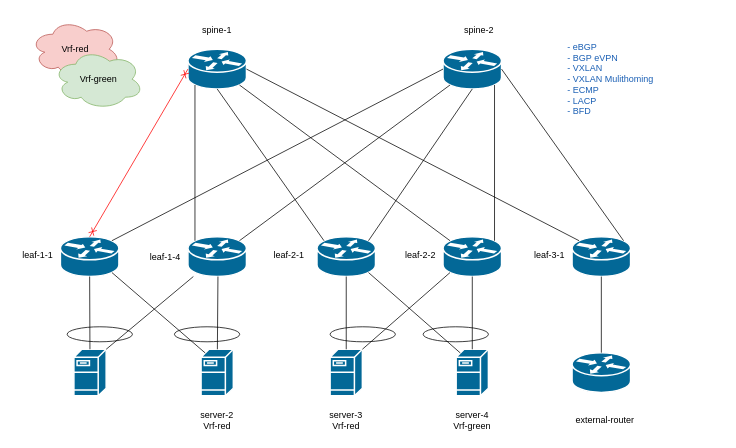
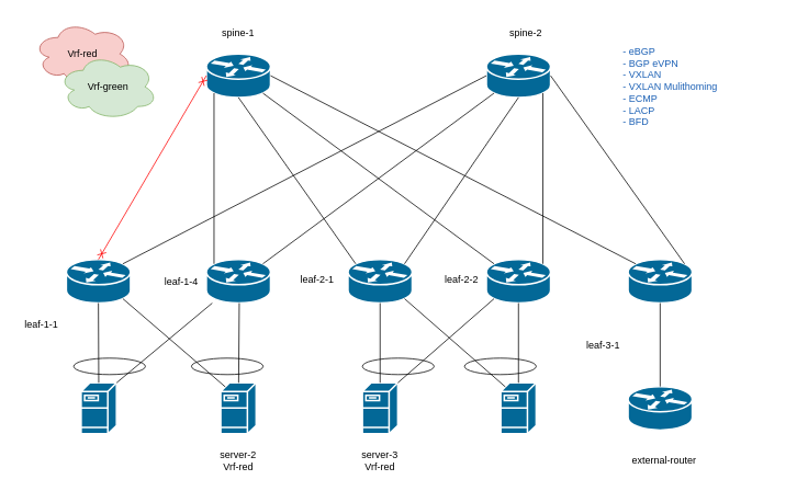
  <mxCell id="0" />
  <mxCell id="1" parent="0" />
  <mxCell id="2" value="" style="shape=mxgraph.cisco.routers.router;sketch=0;html=1;pointerEvents=1;dashed=0;fillColor=#036897;strokeColor=#ffffff;strokeWidth=2;verticalLabelPosition=bottom;verticalAlign=top;align=center;outlineConnect=0;" parent="1" vertex="1"><mxGeometry x="80" y="315" width="78" height="53" as="geometry" /></mxCell>
  <mxCell id="3" value="" style="shape=mxgraph.cisco.routers.router;sketch=0;html=1;pointerEvents=1;dashed=0;fillColor=#036897;strokeColor=#ffffff;strokeWidth=2;verticalLabelPosition=bottom;verticalAlign=top;align=center;outlineConnect=0;" parent="1" vertex="1"><mxGeometry x="250" y="65" width="78" height="53" as="geometry" /></mxCell>
  <mxCell id="4" value="" style="shape=mxgraph.cisco.routers.router;sketch=0;html=1;pointerEvents=1;dashed=0;fillColor=#036897;strokeColor=#ffffff;strokeWidth=2;verticalLabelPosition=bottom;verticalAlign=top;align=center;outlineConnect=0;" parent="1" vertex="1"><mxGeometry x="250" y="315" width="78" height="53" as="geometry" /></mxCell>
  <mxCell id="5" value="" style="shape=mxgraph.cisco.routers.router;sketch=0;html=1;pointerEvents=1;dashed=0;fillColor=#036897;strokeColor=#ffffff;strokeWidth=2;verticalLabelPosition=bottom;verticalAlign=top;align=center;outlineConnect=0;" parent="1" vertex="1"><mxGeometry x="422" y="315" width="78" height="53" as="geometry" /></mxCell>
  <mxCell id="6" value="" style="shape=mxgraph.cisco.routers.router;sketch=0;html=1;pointerEvents=1;dashed=0;fillColor=#036897;strokeColor=#ffffff;strokeWidth=2;verticalLabelPosition=bottom;verticalAlign=top;align=center;outlineConnect=0;" parent="1" vertex="1"><mxGeometry x="590" y="65" width="78" height="53" as="geometry" /></mxCell>
  <mxCell id="7" value="" style="endArrow=cross;html=1;rounded=0;entryX=0;entryY=0.5;entryDx=0;entryDy=0;entryPerimeter=0;exitX=0.5;exitY=0;exitDx=0;exitDy=0;exitPerimeter=0;startArrow=cross;startFill=0;endFill=0;strokeColor=#FF0000;" parent="1" source="2" target="3" edge="1"><mxGeometry width="50" height="50" relative="1" as="geometry"><mxPoint x="390" y="415" as="sourcePoint" /><mxPoint x="440" y="365" as="targetPoint" /></mxGeometry></mxCell>
  <mxCell id="8" value="" style="endArrow=none;html=1;rounded=0;entryX=0.12;entryY=0.9;entryDx=0;entryDy=0;entryPerimeter=0;exitX=0.88;exitY=0.1;exitDx=0;exitDy=0;exitPerimeter=0;" parent="1" source="4" edge="1" target="6"><mxGeometry width="50" height="50" relative="1" as="geometry"><mxPoint x="350" y="275" as="sourcePoint" /><mxPoint x="521" y="101" as="targetPoint" /></mxGeometry></mxCell>
  <mxCell id="9" value="" style="endArrow=none;html=1;rounded=0;entryX=0.12;entryY=0.9;entryDx=0;entryDy=0;entryPerimeter=0;startArrow=none;startFill=0;exitX=0.12;exitY=0.1;exitDx=0;exitDy=0;exitPerimeter=0;" parent="1" source="4" target="3" edge="1"><mxGeometry width="50" height="50" relative="1" as="geometry"><mxPoint x="220" y="315" as="sourcePoint" /><mxPoint x="279" y="111" as="targetPoint" /></mxGeometry></mxCell>
  <mxCell id="10" value="" style="endArrow=none;html=1;rounded=0;entryX=0.5;entryY=1;entryDx=0;entryDy=0;entryPerimeter=0;exitX=0.88;exitY=0.1;exitDx=0;exitDy=0;exitPerimeter=0;" parent="1" edge="1" target="6" source="5"><mxGeometry width="50" height="50" relative="1" as="geometry"><mxPoint x="656" y="222" as="sourcePoint" /><mxPoint x="570" y="98" as="targetPoint" /></mxGeometry></mxCell>
  <mxCell id="11" value="" style="endArrow=none;html=1;rounded=0;exitX=0.88;exitY=0.1;exitDx=0;exitDy=0;exitPerimeter=0;entryX=0;entryY=0.5;entryDx=0;entryDy=0;entryPerimeter=0;startArrow=none;startFill=0;endFill=0;strokeColor=#000000;" parent="1" source="2" target="6" edge="1"><mxGeometry width="50" height="50" relative="1" as="geometry"><mxPoint x="390" y="415" as="sourcePoint" /><mxPoint x="480" y="85" as="targetPoint" /></mxGeometry></mxCell>
  <mxCell id="12" value="" style="endArrow=none;html=1;rounded=0;exitX=0.12;exitY=0.1;exitDx=0;exitDy=0;exitPerimeter=0;entryX=0.5;entryY=1;entryDx=0;entryDy=0;entryPerimeter=0;" parent="1" source="5" target="3" edge="1"><mxGeometry width="50" height="50" relative="1" as="geometry"><mxPoint x="219" y="240" as="sourcePoint" /><mxPoint x="510" y="107" as="targetPoint" /></mxGeometry></mxCell>
  <mxCell id="13" value="" style="shape=mxgraph.cisco.routers.router;sketch=0;html=1;pointerEvents=1;dashed=0;fillColor=#036897;strokeColor=#ffffff;strokeWidth=2;verticalLabelPosition=bottom;verticalAlign=top;align=center;outlineConnect=0;" vertex="1" parent="1"><mxGeometry x="762" y="315" width="78" height="53" as="geometry" /></mxCell>
  <mxCell id="14" value="" style="shape=mxgraph.cisco.routers.router;sketch=0;html=1;pointerEvents=1;dashed=0;fillColor=#036897;strokeColor=#ffffff;strokeWidth=2;verticalLabelPosition=bottom;verticalAlign=top;align=center;outlineConnect=0;" vertex="1" parent="1"><mxGeometry x="590" y="315" width="78" height="53" as="geometry" /></mxCell>
  <mxCell id="15" value="" style="endArrow=none;html=1;rounded=0;entryX=0.88;entryY=0.9;entryDx=0;entryDy=0;entryPerimeter=0;exitX=0.12;exitY=0.1;exitDx=0;exitDy=0;exitPerimeter=0;" edge="1" parent="1" source="14" target="3"><mxGeometry width="50" height="50" relative="1" as="geometry"><mxPoint x="600" y="265" as="sourcePoint" /><mxPoint x="710" y="365" as="targetPoint" /></mxGeometry></mxCell>
  <mxCell id="16" value="" style="endArrow=none;html=1;rounded=0;exitX=1;exitY=0.5;exitDx=0;exitDy=0;exitPerimeter=0;entryX=0.12;entryY=0.1;entryDx=0;entryDy=0;entryPerimeter=0;" edge="1" parent="1" source="3" target="13"><mxGeometry width="50" height="50" relative="1" as="geometry"><mxPoint x="660" y="415" as="sourcePoint" /><mxPoint x="710" y="365" as="targetPoint" /></mxGeometry></mxCell>
  <mxCell id="17" value="" style="endArrow=none;html=1;rounded=0;exitX=0.88;exitY=0.1;exitDx=0;exitDy=0;exitPerimeter=0;entryX=0.88;entryY=0.9;entryDx=0;entryDy=0;entryPerimeter=0;" edge="1" parent="1" source="14" target="6"><mxGeometry width="50" height="50" relative="1" as="geometry"><mxPoint x="660" y="415" as="sourcePoint" /><mxPoint x="600" y="105" as="targetPoint" /></mxGeometry></mxCell>
  <mxCell id="18" value="" style="endArrow=none;html=1;rounded=0;exitX=0.88;exitY=0.1;exitDx=0;exitDy=0;exitPerimeter=0;entryX=1;entryY=0.5;entryDx=0;entryDy=0;entryPerimeter=0;" edge="1" parent="1" source="13" target="6"><mxGeometry width="50" height="50" relative="1" as="geometry"><mxPoint x="840" y="305" as="sourcePoint" /><mxPoint x="970" y="85" as="targetPoint" /></mxGeometry></mxCell>
  <mxCell id="19" value="&lt;div&gt;spine-1&lt;/div&gt;" style="text;html=1;align=center;verticalAlign=middle;whiteSpace=wrap;rounded=0;" vertex="1" parent="1"><mxGeometry x="259" y="25" width="60" height="30" as="geometry" /></mxCell>
  <mxCell id="20" value="&lt;div&gt;spine-2&lt;/div&gt;" style="text;html=1;align=center;verticalAlign=middle;whiteSpace=wrap;rounded=0;" vertex="1" parent="1"><mxGeometry x="607.5" y="25" width="60" height="30" as="geometry" /></mxCell>
- <mxCell id="21" value="&lt;div&gt;leaf-1-1&lt;/div&gt;" style="text;html=1;align=center;verticalAlign=middle;whiteSpace=wrap;rounded=0;" vertex="1" parent="1"><mxGeometry x="20" y="325" width="60" height="30" as="geometry" /></mxCell>
+ <mxCell id="21" value="&lt;div&gt;leaf-1-1&lt;/div&gt;" style="text;html=1;align=center;verticalAlign=middle;whiteSpace=wrap;rounded=0;" vertex="1" parent="1"><mxGeometry x="20" y="380" width="60" height="30" as="geometry" /></mxCell>
  <mxCell id="22" value="&lt;div&gt;leaf-1-4&lt;/div&gt;" style="text;html=1;align=center;verticalAlign=middle;whiteSpace=wrap;rounded=0;" vertex="1" parent="1"><mxGeometry x="190" y="326.5" width="60" height="30" as="geometry" /></mxCell>
  <mxCell id="23" value="" style="shape=mxgraph.cisco.servers.fileserver;sketch=0;html=1;pointerEvents=1;dashed=0;fillColor=#036897;strokeColor=#ffffff;strokeWidth=2;verticalLabelPosition=bottom;verticalAlign=top;align=center;outlineConnect=0;" vertex="1" parent="1"><mxGeometry x="98" y="465" width="43" height="62" as="geometry" /></mxCell>
  <mxCell id="24" value="" style="shape=mxgraph.cisco.servers.fileserver;sketch=0;html=1;pointerEvents=1;dashed=0;fillColor=#036897;strokeColor=#ffffff;strokeWidth=2;verticalLabelPosition=bottom;verticalAlign=top;align=center;outlineConnect=0;" vertex="1" parent="1"><mxGeometry x="267.5" y="465" width="43" height="62" as="geometry" /></mxCell>
  <mxCell id="25" value="" style="shape=mxgraph.cisco.servers.fileserver;sketch=0;html=1;pointerEvents=1;dashed=0;fillColor=#036897;strokeColor=#ffffff;strokeWidth=2;verticalLabelPosition=bottom;verticalAlign=top;align=center;outlineConnect=0;" vertex="1" parent="1"><mxGeometry x="439.5" y="465" width="43" height="62" as="geometry" /></mxCell>
  <mxCell id="26" value="" style="shape=mxgraph.cisco.routers.router;sketch=0;html=1;pointerEvents=1;dashed=0;fillColor=#036897;strokeColor=#ffffff;strokeWidth=2;verticalLabelPosition=bottom;verticalAlign=top;align=center;outlineConnect=0;" vertex="1" parent="1"><mxGeometry x="762" y="469.5" width="78" height="53" as="geometry" /></mxCell>
  <mxCell id="27" value="" style="endArrow=none;html=1;rounded=0;entryX=0.5;entryY=1;entryDx=0;entryDy=0;entryPerimeter=0;startArrow=none;startFill=0;endFill=0;strokeColor=#000000;" edge="1" parent="1" source="23" target="2"><mxGeometry width="50" height="50" relative="1" as="geometry"><mxPoint x="660" y="305" as="sourcePoint" /><mxPoint x="710" y="255" as="targetPoint" /></mxGeometry></mxCell>
  <mxCell id="28" value="" style="endArrow=none;html=1;rounded=0;" edge="1" parent="1" source="24"><mxGeometry width="50" height="50" relative="1" as="geometry"><mxPoint x="240" y="418" as="sourcePoint" /><mxPoint x="290" y="368" as="targetPoint" /></mxGeometry></mxCell>
  <mxCell id="29" value="" style="endArrow=none;html=1;rounded=0;exitX=1;exitY=0;exitDx=0;exitDy=0;exitPerimeter=0;startArrow=none;startFill=0;" edge="1" parent="1" source="23" target="4"><mxGeometry width="50" height="50" relative="1" as="geometry"><mxPoint x="660" y="305" as="sourcePoint" /><mxPoint x="710" y="255" as="targetPoint" /></mxGeometry></mxCell>
  <mxCell id="30" value="" style="endArrow=none;html=1;rounded=0;entryX=0.88;entryY=0.9;entryDx=0;entryDy=0;entryPerimeter=0;exitX=0.13;exitY=0.08;exitDx=0;exitDy=0;exitPerimeter=0;" edge="1" parent="1" source="24" target="2"><mxGeometry width="50" height="50" relative="1" as="geometry"><mxPoint x="660" y="305" as="sourcePoint" /><mxPoint x="710" y="255" as="targetPoint" /></mxGeometry></mxCell>
  <mxCell id="31" value="" style="shape=mxgraph.cisco.servers.fileserver;sketch=0;html=1;pointerEvents=1;dashed=0;fillColor=#036897;strokeColor=#ffffff;strokeWidth=2;verticalLabelPosition=bottom;verticalAlign=top;align=center;outlineConnect=0;" vertex="1" parent="1"><mxGeometry x="607.5" y="465" width="43" height="62" as="geometry" /></mxCell>
  <mxCell id="32" value="" style="endArrow=none;html=1;rounded=0;entryX=0.5;entryY=0;entryDx=0;entryDy=0;entryPerimeter=0;" edge="1" parent="1" source="5" target="25"><mxGeometry width="50" height="50" relative="1" as="geometry"><mxPoint x="660" y="305" as="sourcePoint" /><mxPoint x="710" y="255" as="targetPoint" /></mxGeometry></mxCell>
  <mxCell id="33" value="" style="endArrow=none;html=1;rounded=0;" edge="1" parent="1" source="31" target="14"><mxGeometry width="50" height="50" relative="1" as="geometry"><mxPoint x="660" y="305" as="sourcePoint" /><mxPoint x="710" y="255" as="targetPoint" /></mxGeometry></mxCell>
  <mxCell id="34" value="" style="endArrow=none;html=1;rounded=0;exitX=0.88;exitY=0.9;exitDx=0;exitDy=0;exitPerimeter=0;entryX=0.13;entryY=0.08;entryDx=0;entryDy=0;entryPerimeter=0;" edge="1" parent="1" source="5" target="31"><mxGeometry width="50" height="50" relative="1" as="geometry"><mxPoint x="660" y="305" as="sourcePoint" /><mxPoint x="710" y="255" as="targetPoint" /></mxGeometry></mxCell>
  <mxCell id="35" value="" style="endArrow=none;html=1;rounded=0;exitX=1;exitY=0;exitDx=0;exitDy=0;exitPerimeter=0;entryX=0.12;entryY=0.9;entryDx=0;entryDy=0;entryPerimeter=0;" edge="1" parent="1" source="25" target="14"><mxGeometry width="50" height="50" relative="1" as="geometry"><mxPoint x="660" y="305" as="sourcePoint" /><mxPoint x="710" y="255" as="targetPoint" /></mxGeometry></mxCell>
  <mxCell id="36" value="" style="endArrow=none;html=1;rounded=0;exitX=0.5;exitY=1;exitDx=0;exitDy=0;exitPerimeter=0;entryX=0.5;entryY=0;entryDx=0;entryDy=0;entryPerimeter=0;" edge="1" parent="1" source="13" target="26"><mxGeometry width="50" height="50" relative="1" as="geometry"><mxPoint x="660" y="305" as="sourcePoint" /><mxPoint x="710" y="255" as="targetPoint" /></mxGeometry></mxCell>
  <mxCell id="37" value="&lt;div&gt;leaf-2-1&lt;/div&gt;" style="text;html=1;align=center;verticalAlign=middle;whiteSpace=wrap;rounded=0;" vertex="1" parent="1"><mxGeometry x="355" y="325" width="60" height="30" as="geometry" /></mxCell>
  <mxCell id="38" value="&lt;div&gt;leaf-2-2&lt;/div&gt;" style="text;html=1;align=center;verticalAlign=middle;whiteSpace=wrap;rounded=0;" vertex="1" parent="1"><mxGeometry x="530" y="325" width="60" height="30" as="geometry" /></mxCell>
- <mxCell id="39" value="&lt;div&gt;leaf-3-1&lt;/div&gt;" style="text;html=1;align=center;verticalAlign=middle;whiteSpace=wrap;rounded=0;" vertex="1" parent="1"><mxGeometry x="702" y="325" width="60" height="30" as="geometry" /></mxCell>
+ <mxCell id="39" value="&lt;div&gt;leaf-3-1&lt;/div&gt;" style="text;html=1;align=center;verticalAlign=middle;whiteSpace=wrap;rounded=0;" vertex="1" parent="1"><mxGeometry x="702" y="405" width="60" height="30" as="geometry" /></mxCell>
  <mxCell id="40" value="external-router" style="text;html=1;align=center;verticalAlign=middle;whiteSpace=wrap;rounded=0;" vertex="1" parent="1"><mxGeometry x="746" y="545" width="120" height="30" as="geometry" /></mxCell>
  <mxCell id="41" value="&lt;div&gt;server-2&lt;/div&gt;&lt;div&gt;Vrf-red&lt;br&gt;&lt;/div&gt;" style="text;html=1;align=center;verticalAlign=middle;whiteSpace=wrap;rounded=0;" vertex="1" parent="1"><mxGeometry x="259" y="545" width="60" height="30" as="geometry" /></mxCell>
  <mxCell id="42" value="&lt;div&gt;server-3&lt;/div&gt;&lt;div&gt;Vrf-red&lt;br&gt;&lt;/div&gt;" style="text;html=1;align=center;verticalAlign=middle;whiteSpace=wrap;rounded=0;" vertex="1" parent="1"><mxGeometry x="431" y="545" width="60" height="30" as="geometry" /></mxCell>
- <mxCell id="43" value="&lt;div&gt;server-4&lt;/div&gt;&lt;div&gt;Vrf-green&lt;br&gt;&lt;/div&gt;" style="text;html=1;align=center;verticalAlign=middle;whiteSpace=wrap;rounded=0;" vertex="1" parent="1"><mxGeometry x="599" y="545" width="60" height="30" as="geometry" /></mxCell>
  <mxCell id="44" value="Vrf-red" style="ellipse;shape=cloud;whiteSpace=wrap;html=1;fillColor=#f8cecc;strokeColor=#b85450;" vertex="1" parent="1"><mxGeometry x="40" y="25" width="120" height="80" as="geometry" /></mxCell>
  <mxCell id="45" value="Vrf-green" style="ellipse;shape=cloud;whiteSpace=wrap;html=1;fillColor=#d5e8d4;strokeColor=#82b366;" vertex="1" parent="1"><mxGeometry x="70.5" y="65" width="120" height="80" as="geometry" /></mxCell>
  <mxCell id="46" value="&lt;div align=&quot;left&quot;&gt;&lt;font color=&quot;#1a5fb4&quot;&gt;- eBGP&lt;/font&gt;&lt;/div&gt;&lt;div align=&quot;left&quot;&gt;&lt;font color=&quot;#1a5fb4&quot;&gt;- BGP eVPN&lt;br&gt;&lt;/font&gt;&lt;/div&gt;&lt;div align=&quot;left&quot;&gt;&lt;font color=&quot;#1a5fb4&quot;&gt;- VXLAN&lt;/font&gt;&lt;/div&gt;&lt;div align=&quot;left&quot;&gt;&lt;font color=&quot;#1a5fb4&quot;&gt;- VXLAN Mulithoming&lt;/font&gt;&lt;/div&gt;&lt;div align=&quot;left&quot;&gt;&lt;font color=&quot;#1a5fb4&quot;&gt;- ECMP&lt;/font&gt;&lt;/div&gt;&lt;div align=&quot;left&quot;&gt;&lt;font color=&quot;#1a5fb4&quot;&gt;- LACP&lt;/font&gt;&lt;/div&gt;&lt;div align=&quot;left&quot;&gt;&lt;font color=&quot;#1a5fb4&quot;&gt;- BFD&lt;br&gt;&lt;/font&gt;&lt;/div&gt;" style="text;html=1;align=center;verticalAlign=middle;whiteSpace=wrap;rounded=0;" vertex="1" parent="1"><mxGeometry x="668" y="20" width="291" height="170" as="geometry" /></mxCell>
  <mxCell id="47" value="" style="ellipse;whiteSpace=wrap;html=1;fillColor=none;" vertex="1" parent="1"><mxGeometry x="563.5" y="435" width="87" height="20" as="geometry" /></mxCell>
  <mxCell id="48" value="" style="ellipse;whiteSpace=wrap;html=1;fillColor=none;" vertex="1" parent="1"><mxGeometry x="439.5" y="435" width="87" height="20" as="geometry" /></mxCell>
  <mxCell id="49" value="" style="ellipse;whiteSpace=wrap;html=1;fillColor=none;" vertex="1" parent="1"><mxGeometry x="232" y="435" width="87" height="20" as="geometry" /></mxCell>
  <mxCell id="50" value="" style="ellipse;whiteSpace=wrap;html=1;fillColor=none;strokeColor=#000000;" vertex="1" parent="1"><mxGeometry x="89" y="435" width="87" height="20" as="geometry" /></mxCell>
